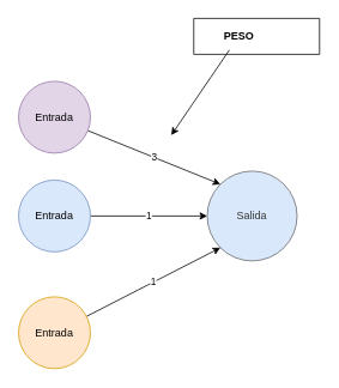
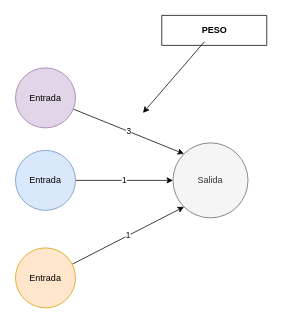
  <mxCell id="0" />
  <mxCell id="1" parent="0" />
- <mxCell id="2" value="Salida" style="ellipse;whiteSpace=wrap;html=1;aspect=fixed;fillColor=#dae8fc;fontColor=#333333;strokeColor=#666666;" vertex="1" parent="1"><mxGeometry x="230" y="190" width="100" height="100" as="geometry" /></mxCell>
+ <mxCell id="2" value="Salida" style="ellipse;whiteSpace=wrap;html=1;aspect=fixed;fillColor=#f5f5f5;fontColor=#333333;strokeColor=#666666;" vertex="1" parent="1"><mxGeometry x="230" y="190" width="100" height="100" as="geometry" /></mxCell>
  <mxCell id="3" value="3" style="edgeStyle=none;html=1;entryX=0;entryY=0;entryDx=0;entryDy=0;" edge="1" parent="1" source="4" target="2"><mxGeometry relative="1" as="geometry" /></mxCell>
  <mxCell id="4" value="Entrada" style="ellipse;whiteSpace=wrap;html=1;aspect=fixed;fillColor=#e1d5e7;strokeColor=#9673a6;" vertex="1" parent="1"><mxGeometry x="20" y="90" width="80" height="80" as="geometry" /></mxCell>
  <mxCell id="5" value="1" style="edgeStyle=none;html=1;entryX=0;entryY=0.5;entryDx=0;entryDy=0;" edge="1" parent="1" source="6" target="2"><mxGeometry relative="1" as="geometry"><Array as="points"><mxPoint x="230" y="240" /></Array></mxGeometry></mxCell>
  <mxCell id="6" value="Entrada" style="ellipse;whiteSpace=wrap;html=1;aspect=fixed;fillColor=#dae8fc;strokeColor=#6c8ebf;" vertex="1" parent="1"><mxGeometry x="20" y="200" width="80" height="80" as="geometry" /></mxCell>
  <mxCell id="7" value="1" style="edgeStyle=none;html=1;entryX=0;entryY=1;entryDx=0;entryDy=0;" edge="1" parent="1" source="8" target="2"><mxGeometry relative="1" as="geometry" /></mxCell>
  <mxCell id="8" value="Entrada" style="ellipse;whiteSpace=wrap;html=1;aspect=fixed;fillColor=#ffe6cc;strokeColor=#d79b00;" vertex="1" parent="1"><mxGeometry x="20" y="330" width="80" height="80" as="geometry" /></mxCell>
  <mxCell id="9" value="" style="swimlane;startSize=0;" vertex="1" parent="1"><mxGeometry x="215" y="20" width="140" height="40" as="geometry" /></mxCell>
- <mxCell id="10" value="&lt;b&gt;PESO&lt;/b&gt;" style="text;html=1;align=center;verticalAlign=middle;resizable=0;points=[];autosize=1;strokeColor=none;fillColor=none;" vertex="1" parent="9"><mxGeometry x="20" y="5" width="60" height="30" as="geometry" /></mxCell>
+ <mxCell id="10" value="&lt;b&gt;PESO&lt;/b&gt;" style="text;html=1;align=center;verticalAlign=middle;resizable=0;points=[];autosize=1;strokeColor=none;fillColor=none;" vertex="1" parent="9"><mxGeometry x="40" y="5" width="60" height="30" as="geometry" /></mxCell>
  <mxCell id="11" style="edgeStyle=none;html=1;" edge="1" parent="1" source="10"><mxGeometry relative="1" as="geometry"><mxPoint x="190" y="150" as="targetPoint" /></mxGeometry></mxCell>
